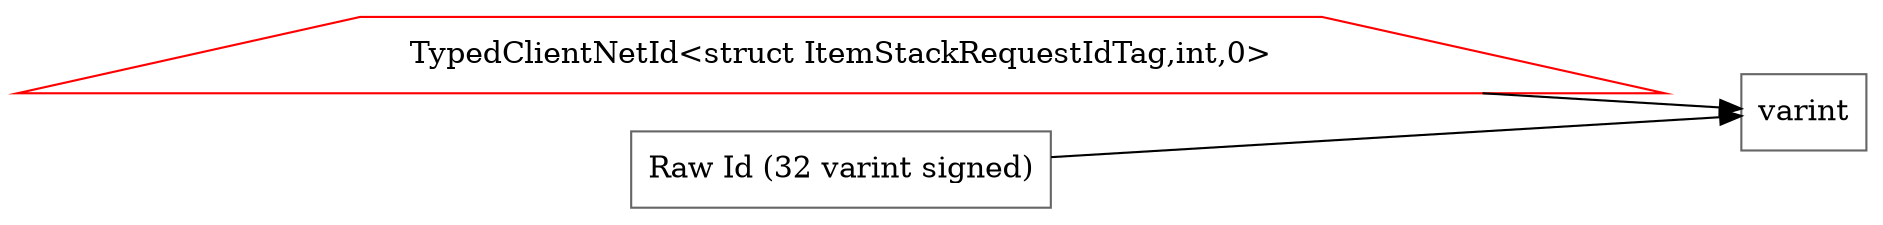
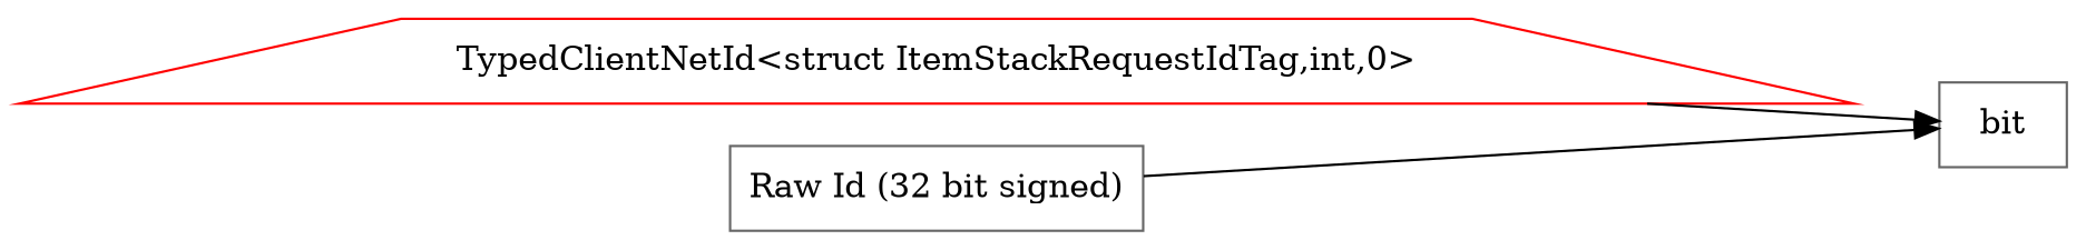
  digraph {
    rankdir=LR
    node [color=gray40 shape=box]
-   n1 [label=varint]
+   n1 [label=bit]
    n2 [color=red label="TypedClientNetId<struct ItemStackRequestIdTag,int,0>" shape=trapezium]
-   n3 [label="Raw Id (32 varint signed)"]
+   n3 [label="Raw Id (32 bit signed)"]
    subgraph sub_1 {
      rank=max
      n1
    }
    n2 -> n1
    n3 -> n1
  }
